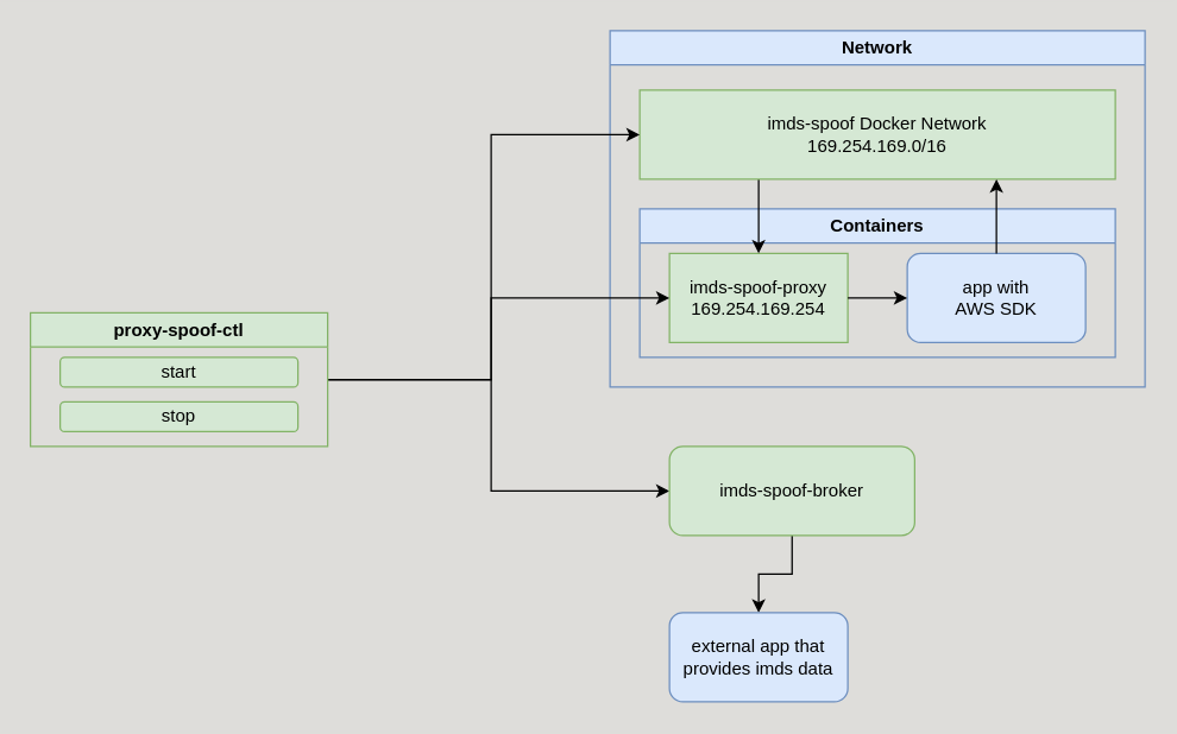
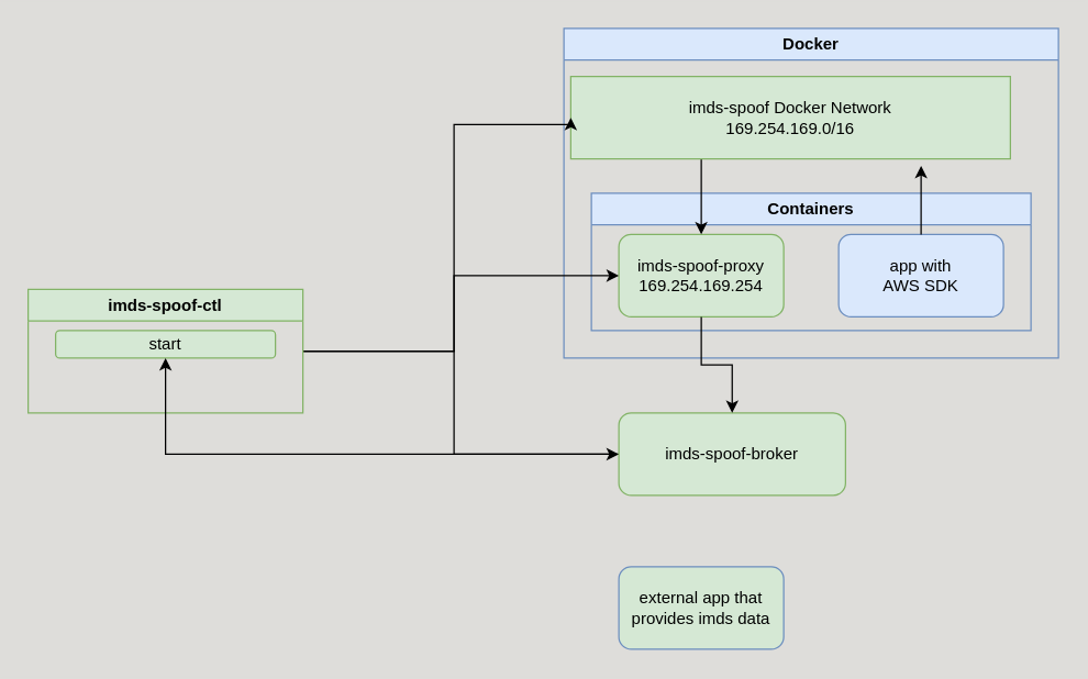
  <mxCell id="0" />
  <mxCell id="1" parent="0" />
- <mxCell id="2" value="Network" style="swimlane;whiteSpace=wrap;html=1;fillColor=#dae8fc;strokeColor=#6c8ebf;" vertex="1" parent="1"><mxGeometry x="410" y="20" width="360" height="240" as="geometry" /></mxCell>
+ <mxCell id="2" value="Docker" style="swimlane;whiteSpace=wrap;html=1;fillColor=#dae8fc;strokeColor=#6c8ebf;" vertex="1" parent="1"><mxGeometry x="410" y="20" width="360" height="240" as="geometry" /></mxCell>
  <mxCell id="3" value="Containers" style="swimlane;whiteSpace=wrap;html=1;fillColor=#dae8fc;strokeColor=#6c8ebf;" vertex="1" parent="2"><mxGeometry x="20" y="120" width="320" height="100" as="geometry" /></mxCell>
- <mxCell id="4" value="&lt;div&gt;imds-spoof-proxy&lt;/div&gt;&lt;div&gt;169.254.169.254&lt;br&gt;&lt;/div&gt;" style="whiteSpace=wrap;html=1;fillColor=#d5e8d4;strokeColor=#82b366;rounded=0;" vertex="1" parent="3"><mxGeometry x="20" y="30" width="120" height="60" as="geometry" /></mxCell>
+ <mxCell id="4" value="&lt;div&gt;imds-spoof-proxy&lt;/div&gt;&lt;div&gt;169.254.169.254&lt;br&gt;&lt;/div&gt;" style="rounded=1;whiteSpace=wrap;html=1;fillColor=#d5e8d4;strokeColor=#82b366;" vertex="1" parent="3"><mxGeometry x="20" y="30" width="120" height="60" as="geometry" /></mxCell>
  <mxCell id="5" value="&lt;div&gt;app with&lt;/div&gt;&lt;div&gt;AWS SDK&lt;br&gt;&lt;/div&gt;" style="rounded=1;whiteSpace=wrap;html=1;fillColor=#dae8fc;strokeColor=#6c8ebf;" vertex="1" parent="3"><mxGeometry x="180" y="30" width="120" height="60" as="geometry" /></mxCell>
  <mxCell id="6" style="edgeStyle=orthogonalEdgeStyle;rounded=0;orthogonalLoop=1;jettySize=auto;html=1;" edge="1" parent="2" source="7" target="4"><mxGeometry relative="1" as="geometry"><Array as="points"><mxPoint x="100" y="110" /><mxPoint x="100" y="110" /></Array></mxGeometry></mxCell>
- <mxCell id="7" value="&lt;div&gt;imds-spoof Docker Network&lt;/div&gt;&lt;div&gt;169.254.169.0/16&lt;br&gt;&lt;/div&gt;" style="rounded=0;whiteSpace=wrap;html=1;fillColor=#d5e8d4;strokeColor=#82b366;" vertex="1" parent="2"><mxGeometry x="20" y="40" width="320" height="60" as="geometry" /></mxCell>
+ <mxCell id="7" value="&lt;div&gt;imds-spoof Docker Network&lt;/div&gt;&lt;div&gt;169.254.169.0/16&lt;br&gt;&lt;/div&gt;" style="rounded=0;whiteSpace=wrap;html=1;fillColor=#d5e8d4;strokeColor=#82b366;" vertex="1" parent="2"><mxGeometry x="5" y="35" width="320" height="60" as="geometry" /></mxCell>
  <mxCell id="8" style="edgeStyle=orthogonalEdgeStyle;rounded=0;orthogonalLoop=1;jettySize=auto;html=1;" edge="1" parent="2" source="5"><mxGeometry relative="1" as="geometry"><mxPoint x="260" y="100" as="targetPoint" /></mxGeometry></mxCell>
  <mxCell id="9" style="edgeStyle=orthogonalEdgeStyle;rounded=0;orthogonalLoop=1;jettySize=auto;html=1;entryX=0;entryY=0.5;entryDx=0;entryDy=0;" edge="1" parent="1" source="12" target="7"><mxGeometry relative="1" as="geometry"><Array as="points"><mxPoint x="330" y="255" /><mxPoint x="330" y="90" /></Array></mxGeometry></mxCell>
  <mxCell id="10" style="edgeStyle=orthogonalEdgeStyle;rounded=0;orthogonalLoop=1;jettySize=auto;html=1;" edge="1" parent="1" source="12" target="4"><mxGeometry relative="1" as="geometry"><Array as="points"><mxPoint x="330" y="255" /><mxPoint x="330" y="200" /></Array></mxGeometry></mxCell>
  <mxCell id="11" style="edgeStyle=orthogonalEdgeStyle;rounded=0;orthogonalLoop=1;jettySize=auto;html=1;" edge="1" parent="1" source="12" target="16"><mxGeometry relative="1" as="geometry"><Array as="points"><mxPoint x="330" y="255" /><mxPoint x="330" y="330" /></Array></mxGeometry></mxCell>
- <mxCell id="12" value="proxy-spoof-ctl" style="swimlane;whiteSpace=wrap;html=1;fillColor=#d5e8d4;strokeColor=#82b366;" vertex="1" parent="1"><mxGeometry x="20" y="210" width="200" height="90" as="geometry" /></mxCell>
+ <mxCell id="12" value="imds-spoof-ctl" style="swimlane;whiteSpace=wrap;html=1;fillColor=#d5e8d4;strokeColor=#82b366;" vertex="1" parent="1"><mxGeometry x="20" y="210" width="200" height="90" as="geometry" /></mxCell>
  <mxCell id="13" value="start" style="rounded=1;whiteSpace=wrap;html=1;fillColor=#d5e8d4;strokeColor=#82b366;" vertex="1" parent="12"><mxGeometry x="20" y="30" width="160" height="20" as="geometry" /></mxCell>
- <mxCell id="14" value="stop" style="rounded=1;whiteSpace=wrap;html=1;fillColor=#d5e8d4;strokeColor=#82b366;" vertex="1" parent="12"><mxGeometry x="20" y="60" width="160" height="20" as="geometry" /></mxCell>
- <mxCell id="15" style="edgeStyle=orthogonalEdgeStyle;rounded=0;orthogonalLoop=1;jettySize=auto;html=1;" edge="1" parent="1" source="16" target="18"><mxGeometry relative="1" as="geometry" /></mxCell>
+ <mxCell id="15" style="edgeStyle=orthogonalEdgeStyle;rounded=0;orthogonalLoop=1;jettySize=auto;html=1;" edge="1" parent="1" source="16" target="13"><mxGeometry relative="1" as="geometry" /></mxCell>
  <mxCell id="16" value="imds-spoof-broker" style="rounded=1;whiteSpace=wrap;html=1;fillColor=#d5e8d4;strokeColor=#82b366;" vertex="1" parent="1"><mxGeometry x="450" y="300" width="165" height="60" as="geometry" /></mxCell>
- <mxCell id="17" style="edgeStyle=orthogonalEdgeStyle;rounded=0;orthogonalLoop=1;jettySize=auto;html=1;" edge="1" parent="1" source="4" target="5"><mxGeometry relative="1" as="geometry" /></mxCell>
- <mxCell id="18" value="external app that provides imds data" style="rounded=1;whiteSpace=wrap;html=1;fillColor=#dae8fc;strokeColor=#6c8ebf;" vertex="1" parent="1"><mxGeometry x="450" y="412" width="120" height="60" as="geometry" /></mxCell>
+ <mxCell id="17" style="edgeStyle=orthogonalEdgeStyle;rounded=0;orthogonalLoop=1;jettySize=auto;html=1;" edge="1" parent="1" source="4" target="16"><mxGeometry relative="1" as="geometry" /></mxCell>
+ <mxCell id="18" value="external app that provides imds data" style="rounded=1;whiteSpace=wrap;html=1;fillColor=#d5e8d4;strokeColor=#6c8ebf;" vertex="1" parent="1"><mxGeometry x="450" y="412" width="120" height="60" as="geometry" /></mxCell>
